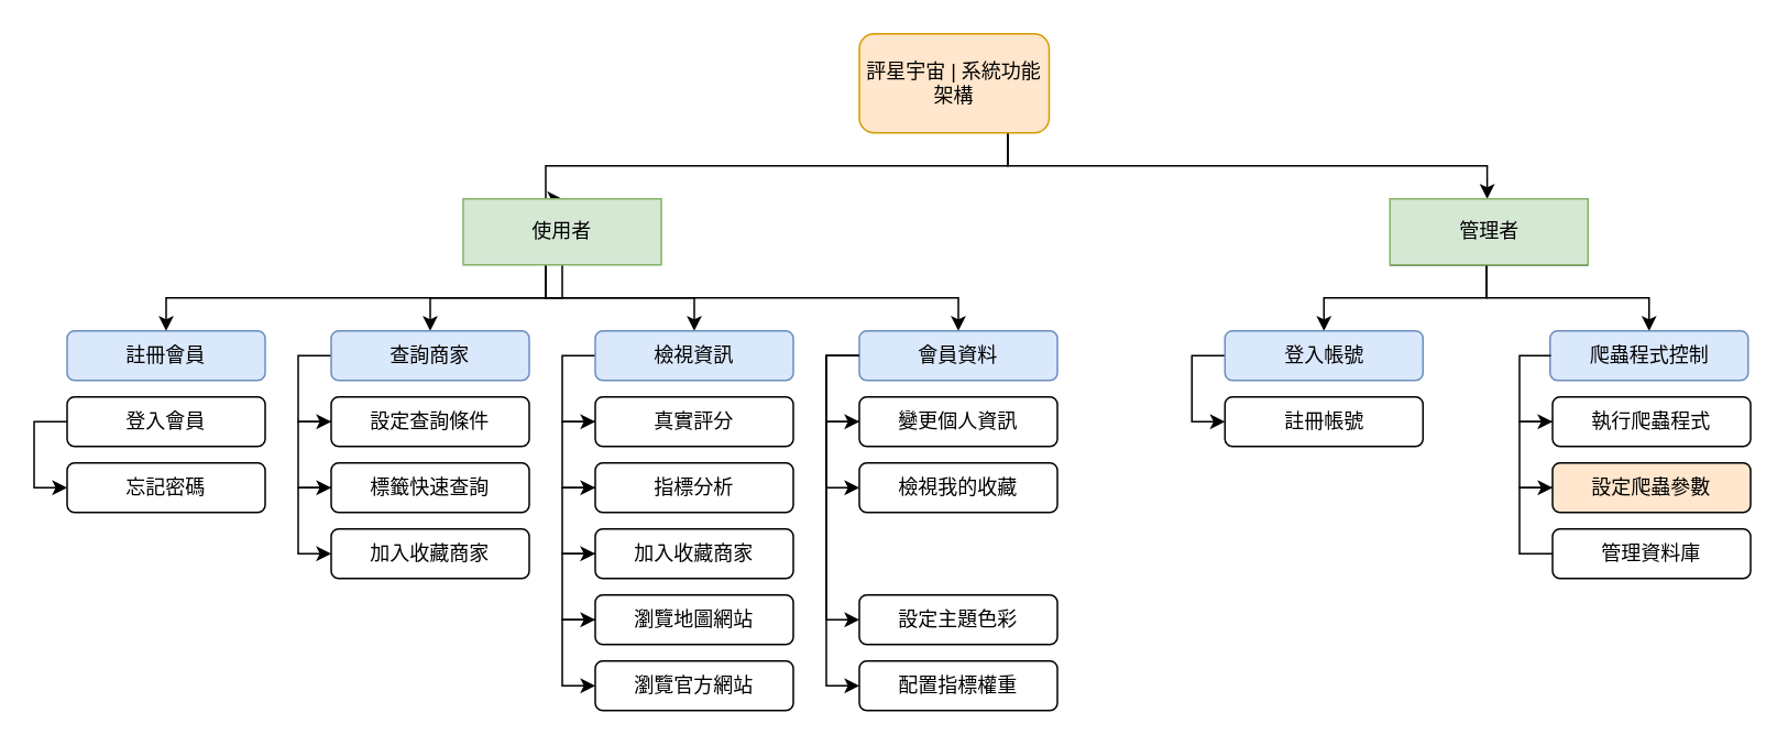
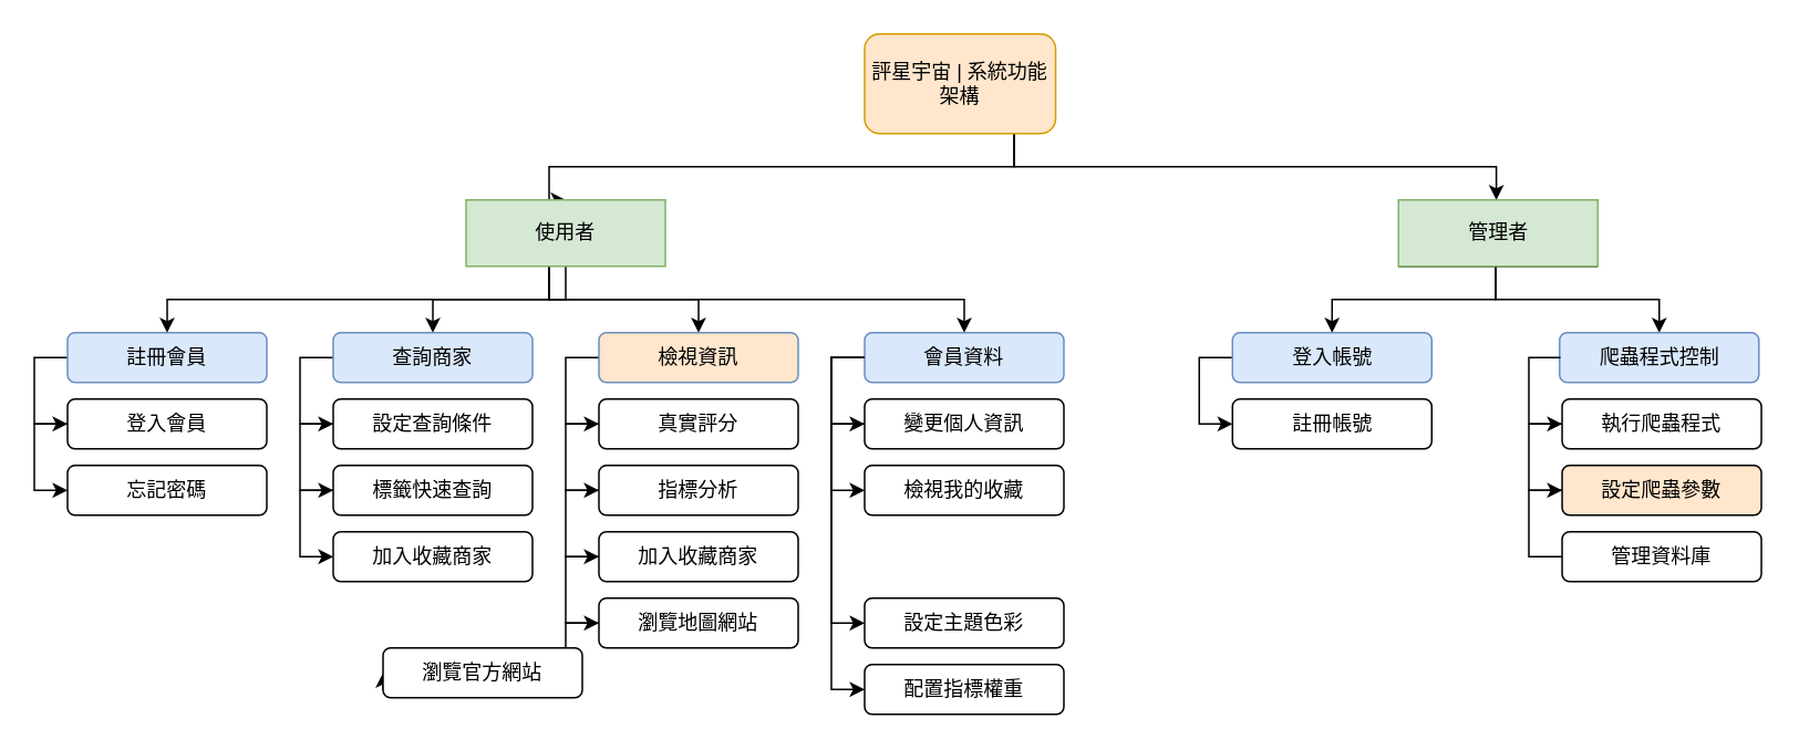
  <mxCell id="0" />
  <mxCell id="1" parent="0" />
  <mxCell id="2" style="edgeStyle=orthogonalEdgeStyle;rounded=0;orthogonalLoop=1;jettySize=auto;html=1;entryX=0.491;entryY=0;entryDx=0;entryDy=0;entryPerimeter=0;" edge="1" parent="1" source="4" target="16"><mxGeometry relative="1" as="geometry"><Array as="points"><mxPoint x="610" y="100" /><mxPoint x="900" y="100" /><mxPoint x="900" y="120" /></Array></mxGeometry></mxCell>
  <mxCell id="3" style="edgeStyle=orthogonalEdgeStyle;rounded=0;orthogonalLoop=1;jettySize=auto;html=1;entryX=0.5;entryY=0;entryDx=0;entryDy=0;" edge="1" parent="1" source="4" target="13"><mxGeometry relative="1" as="geometry"><Array as="points"><mxPoint x="610" y="100" /><mxPoint x="330" y="100" /></Array></mxGeometry></mxCell>
  <mxCell id="4" value="評星宇宙 | 系統功能架構" style="rounded=1;whiteSpace=wrap;html=1;fillColor=#ffe6cc;strokeColor=#d79b00;" vertex="1" parent="1"><mxGeometry x="520" y="20" width="115" height="60" as="geometry" /></mxCell>
+ <mxCell id="5" style="edgeStyle=orthogonalEdgeStyle;rounded=0;orthogonalLoop=1;jettySize=auto;html=1;entryX=0;entryY=0.5;entryDx=0;entryDy=0;" edge="1" parent="1" source="6" target="8"><mxGeometry relative="1" as="geometry"><Array as="points"><mxPoint x="20" y="215" /><mxPoint x="20" y="255" /></Array></mxGeometry></mxCell>
  <mxCell id="6" value="註冊會員" style="rounded=1;whiteSpace=wrap;html=1;fillColor=#dae8fc;strokeColor=#6c8ebf;" vertex="1" parent="1"><mxGeometry x="40" y="200" width="120" height="30" as="geometry" /></mxCell>
  <mxCell id="7" style="edgeStyle=orthogonalEdgeStyle;rounded=0;orthogonalLoop=1;jettySize=auto;html=1;entryX=0;entryY=0.5;entryDx=0;entryDy=0;" edge="1" parent="1" source="8" target="17"><mxGeometry relative="1" as="geometry"><Array as="points"><mxPoint x="20" y="255" /><mxPoint x="20" y="295" /></Array></mxGeometry></mxCell>
  <mxCell id="8" value="登入會員" style="rounded=1;whiteSpace=wrap;html=1;" vertex="1" parent="1"><mxGeometry x="40" y="240" width="120" height="30" as="geometry" /></mxCell>
  <mxCell id="9" style="edgeStyle=orthogonalEdgeStyle;rounded=0;orthogonalLoop=1;jettySize=auto;html=1;entryX=0.5;entryY=0;entryDx=0;entryDy=0;" edge="1" parent="1" source="13" target="6"><mxGeometry relative="1" as="geometry"><Array as="points"><mxPoint x="330" y="180" /><mxPoint x="100" y="180" /></Array></mxGeometry></mxCell>
  <mxCell id="10" style="edgeStyle=orthogonalEdgeStyle;rounded=0;orthogonalLoop=1;jettySize=auto;html=1;" edge="1" parent="1" source="13" target="19"><mxGeometry relative="1" as="geometry" /></mxCell>
  <mxCell id="11" style="edgeStyle=orthogonalEdgeStyle;rounded=0;orthogonalLoop=1;jettySize=auto;html=1;entryX=0.5;entryY=0;entryDx=0;entryDy=0;" edge="1" parent="1" source="13" target="27"><mxGeometry relative="1" as="geometry"><Array as="points"><mxPoint x="330" y="180" /><mxPoint x="420" y="180" /></Array></mxGeometry></mxCell>
  <mxCell id="12" style="edgeStyle=orthogonalEdgeStyle;rounded=0;orthogonalLoop=1;jettySize=auto;html=1;entryX=0.5;entryY=0;entryDx=0;entryDy=0;" edge="1" parent="1" source="13" target="37"><mxGeometry relative="1" as="geometry"><Array as="points"><mxPoint x="330" y="180" /><mxPoint x="580" y="180" /></Array></mxGeometry></mxCell>
  <mxCell id="13" value="使用者" style="rounded=0;whiteSpace=wrap;html=1;fillColor=#d5e8d4;strokeColor=#82b366;" vertex="1" parent="1"><mxGeometry x="280" y="120" width="120" height="40" as="geometry" /></mxCell>
  <mxCell id="14" style="edgeStyle=orthogonalEdgeStyle;rounded=0;orthogonalLoop=1;jettySize=auto;html=1;entryX=0.5;entryY=0;entryDx=0;entryDy=0;" edge="1" parent="1" target="25"><mxGeometry relative="1" as="geometry"><Array as="points"><mxPoint x="900" y="160" /><mxPoint x="900" y="180" /><mxPoint x="802" y="180" /></Array><mxPoint x="961.503" y="160" as="sourcePoint" /></mxGeometry></mxCell>
  <mxCell id="15" style="edgeStyle=orthogonalEdgeStyle;rounded=0;orthogonalLoop=1;jettySize=auto;html=1;entryX=0.5;entryY=0;entryDx=0;entryDy=0;" edge="1" parent="1" target="41"><mxGeometry relative="1" as="geometry"><Array as="points"><mxPoint x="900" y="160" /><mxPoint x="900" y="180" /><mxPoint x="998" y="180" /></Array><mxPoint x="841.503" y="160" as="sourcePoint" /></mxGeometry></mxCell>
  <mxCell id="16" value="管理者" style="rounded=0;whiteSpace=wrap;html=1;fillColor=#d5e8d4;strokeColor=#82b366;" vertex="1" parent="1"><mxGeometry x="841.5" y="120" width="120" height="40" as="geometry" /></mxCell>
  <mxCell id="17" value="忘記密碼" style="rounded=1;whiteSpace=wrap;html=1;" vertex="1" parent="1"><mxGeometry x="40" y="280" width="120" height="30" as="geometry" /></mxCell>
  <mxCell id="18" style="edgeStyle=orthogonalEdgeStyle;rounded=0;orthogonalLoop=1;jettySize=auto;html=1;entryX=0;entryY=0.5;entryDx=0;entryDy=0;" edge="1" parent="1" source="19" target="21"><mxGeometry relative="1" as="geometry"><Array as="points"><mxPoint x="180" y="215" /><mxPoint x="180" y="255" /></Array></mxGeometry></mxCell>
  <mxCell id="19" value="查詢商家" style="rounded=1;whiteSpace=wrap;html=1;fillColor=#dae8fc;strokeColor=#6c8ebf;" vertex="1" parent="1"><mxGeometry x="200" y="200" width="120" height="30" as="geometry" /></mxCell>
  <mxCell id="20" style="edgeStyle=orthogonalEdgeStyle;rounded=0;orthogonalLoop=1;jettySize=auto;html=1;entryX=0;entryY=0.5;entryDx=0;entryDy=0;" edge="1" parent="1" source="21" target="23"><mxGeometry relative="1" as="geometry"><Array as="points"><mxPoint x="180" y="255" /><mxPoint x="180" y="295" /></Array></mxGeometry></mxCell>
  <mxCell id="21" value="設定查詢條件" style="rounded=1;whiteSpace=wrap;html=1;" vertex="1" parent="1"><mxGeometry x="200" y="240" width="120" height="30" as="geometry" /></mxCell>
  <mxCell id="22" style="edgeStyle=orthogonalEdgeStyle;rounded=0;orthogonalLoop=1;jettySize=auto;html=1;entryX=0;entryY=0.5;entryDx=0;entryDy=0;" edge="1" parent="1" source="23" target="32"><mxGeometry relative="1" as="geometry"><Array as="points"><mxPoint x="180" y="295" /><mxPoint x="180" y="335" /></Array></mxGeometry></mxCell>
  <mxCell id="23" value="標籤快速查詢" style="rounded=1;whiteSpace=wrap;html=1;" vertex="1" parent="1"><mxGeometry x="200" y="280" width="120" height="30" as="geometry" /></mxCell>
  <mxCell id="24" style="edgeStyle=orthogonalEdgeStyle;rounded=0;orthogonalLoop=1;jettySize=auto;html=1;entryX=0;entryY=0.5;entryDx=0;entryDy=0;" edge="1" parent="1" source="25" target="42"><mxGeometry relative="1" as="geometry"><Array as="points"><mxPoint x="721.52" y="215" /><mxPoint x="721.52" y="255" /></Array></mxGeometry></mxCell>
  <mxCell id="25" value="登入帳號" style="rounded=1;whiteSpace=wrap;html=1;fillColor=#dae8fc;strokeColor=#6c8ebf;" vertex="1" parent="1"><mxGeometry x="741.52" y="200" width="120" height="30" as="geometry" /></mxCell>
  <mxCell id="26" style="edgeStyle=orthogonalEdgeStyle;rounded=0;orthogonalLoop=1;jettySize=auto;html=1;entryX=0;entryY=0.5;entryDx=0;entryDy=0;" edge="1" parent="1" source="27" target="29"><mxGeometry relative="1" as="geometry"><Array as="points"><mxPoint x="340" y="215" /><mxPoint x="340" y="255" /></Array></mxGeometry></mxCell>
- <mxCell id="27" value="檢視資訊" style="rounded=1;whiteSpace=wrap;html=1;fillColor=#dae8fc;strokeColor=#6c8ebf;" vertex="1" parent="1"><mxGeometry x="360" y="200" width="120" height="30" as="geometry" /></mxCell>
+ <mxCell id="27" value="檢視資訊" style="rounded=1;whiteSpace=wrap;html=1;fillColor=#ffe6cc;strokeColor=#6c8ebf;" vertex="1" parent="1"><mxGeometry x="360" y="200" width="120" height="30" as="geometry" /></mxCell>
  <mxCell id="28" style="edgeStyle=orthogonalEdgeStyle;rounded=0;orthogonalLoop=1;jettySize=auto;html=1;entryX=0;entryY=0.5;entryDx=0;entryDy=0;" edge="1" parent="1" source="29" target="31"><mxGeometry relative="1" as="geometry"><Array as="points"><mxPoint x="340" y="255" /><mxPoint x="340" y="295" /></Array></mxGeometry></mxCell>
  <mxCell id="29" value="真實評分" style="rounded=1;whiteSpace=wrap;html=1;" vertex="1" parent="1"><mxGeometry x="360" y="240" width="120" height="30" as="geometry" /></mxCell>
  <mxCell id="30" style="edgeStyle=orthogonalEdgeStyle;rounded=0;orthogonalLoop=1;jettySize=auto;html=1;entryX=0;entryY=0.5;entryDx=0;entryDy=0;" edge="1" parent="1" source="31" target="34"><mxGeometry relative="1" as="geometry"><Array as="points"><mxPoint x="340" y="295" /><mxPoint x="340" y="335" /></Array></mxGeometry></mxCell>
  <mxCell id="31" value="指標分析" style="rounded=1;whiteSpace=wrap;html=1;" vertex="1" parent="1"><mxGeometry x="360" y="280" width="120" height="30" as="geometry" /></mxCell>
  <mxCell id="32" value="加入收藏商家" style="rounded=1;whiteSpace=wrap;html=1;" vertex="1" parent="1"><mxGeometry x="200" y="320" width="120" height="30" as="geometry" /></mxCell>
  <mxCell id="33" style="edgeStyle=orthogonalEdgeStyle;rounded=0;orthogonalLoop=1;jettySize=auto;html=1;entryX=0;entryY=0.5;entryDx=0;entryDy=0;" edge="1" parent="1" source="34" target="48"><mxGeometry relative="1" as="geometry"><Array as="points"><mxPoint x="340" y="335" /><mxPoint x="340" y="375" /></Array></mxGeometry></mxCell>
  <mxCell id="34" value="加入收藏商家" style="rounded=1;whiteSpace=wrap;html=1;" vertex="1" parent="1"><mxGeometry x="360" y="320" width="120" height="30" as="geometry" /></mxCell>
  <mxCell id="35" style="edgeStyle=orthogonalEdgeStyle;rounded=0;orthogonalLoop=1;jettySize=auto;html=1;entryX=0;entryY=0.5;entryDx=0;entryDy=0;" edge="1" parent="1" source="37" target="39"><mxGeometry relative="1" as="geometry"><Array as="points"><mxPoint x="500" y="215" /><mxPoint x="500" y="255" /></Array></mxGeometry></mxCell>
  <mxCell id="36" style="edgeStyle=orthogonalEdgeStyle;rounded=0;orthogonalLoop=1;jettySize=auto;html=1;entryX=0;entryY=0.5;entryDx=0;entryDy=0;" edge="1" parent="1" source="37" target="50"><mxGeometry relative="1" as="geometry"><Array as="points"><mxPoint x="500" y="215" /><mxPoint x="500" y="375" /></Array></mxGeometry></mxCell>
  <mxCell id="37" value="會員資料" style="rounded=1;whiteSpace=wrap;html=1;fillColor=#dae8fc;strokeColor=#6c8ebf;" vertex="1" parent="1"><mxGeometry x="520" y="200" width="120" height="30" as="geometry" /></mxCell>
  <mxCell id="38" style="edgeStyle=orthogonalEdgeStyle;rounded=0;orthogonalLoop=1;jettySize=auto;html=1;entryX=0;entryY=0.5;entryDx=0;entryDy=0;" edge="1" parent="1" source="39" target="40"><mxGeometry relative="1" as="geometry"><Array as="points"><mxPoint x="500" y="255" /><mxPoint x="500" y="295" /></Array></mxGeometry></mxCell>
  <mxCell id="39" value="變更個人資訊" style="rounded=1;whiteSpace=wrap;html=1;" vertex="1" parent="1"><mxGeometry x="520" y="240" width="120" height="30" as="geometry" /></mxCell>
  <mxCell id="40" value="檢視我的收藏" style="rounded=1;whiteSpace=wrap;html=1;" vertex="1" parent="1"><mxGeometry x="520" y="280" width="120" height="30" as="geometry" /></mxCell>
  <mxCell id="41" value="爬蟲程式控制" style="rounded=1;whiteSpace=wrap;html=1;fillColor=#dae8fc;strokeColor=#6c8ebf;" vertex="1" parent="1"><mxGeometry x="938.52" y="200" width="120" height="30" as="geometry" /></mxCell>
  <mxCell id="42" value="註冊帳號" style="rounded=1;whiteSpace=wrap;html=1;" vertex="1" parent="1"><mxGeometry x="741.52" y="240" width="120" height="30" as="geometry" /></mxCell>
  <mxCell id="43" value="執行爬蟲程式" style="rounded=1;whiteSpace=wrap;html=1;" vertex="1" parent="1"><mxGeometry x="940.02" y="240" width="120" height="30" as="geometry" /></mxCell>
  <mxCell id="44" style="edgeStyle=orthogonalEdgeStyle;rounded=0;orthogonalLoop=1;jettySize=auto;html=1;entryX=0;entryY=0.5;entryDx=0;entryDy=0;endArrow=none;" edge="1" parent="1" source="45" target="46"><mxGeometry relative="1" as="geometry"><Array as="points"><mxPoint x="920.02" y="295" /><mxPoint x="920.02" y="335" /></Array></mxGeometry></mxCell>
  <mxCell id="45" value="設定爬蟲參數" style="rounded=1;whiteSpace=wrap;html=1;fillColor=#ffe6cc;" vertex="1" parent="1"><mxGeometry x="940.02" y="280" width="120" height="30" as="geometry" /></mxCell>
  <mxCell id="46" value="管理資料庫" style="rounded=1;whiteSpace=wrap;html=1;" vertex="1" parent="1"><mxGeometry x="940.02" y="320" width="120" height="30" as="geometry" /></mxCell>
  <mxCell id="47" style="edgeStyle=orthogonalEdgeStyle;rounded=0;orthogonalLoop=1;jettySize=auto;html=1;entryX=0;entryY=0.5;entryDx=0;entryDy=0;" edge="1" parent="1" source="48" target="49"><mxGeometry relative="1" as="geometry"><Array as="points"><mxPoint x="340" y="375" /><mxPoint x="340" y="415" /></Array></mxGeometry></mxCell>
  <mxCell id="48" value="瀏覽地圖網站" style="rounded=1;whiteSpace=wrap;html=1;" vertex="1" parent="1"><mxGeometry x="360" y="360" width="120" height="30" as="geometry" /></mxCell>
- <mxCell id="49" value="瀏覽官方網站" style="rounded=1;whiteSpace=wrap;html=1;" vertex="1" parent="1"><mxGeometry x="360" y="400" width="120" height="30" as="geometry" /></mxCell>
+ <mxCell id="49" value="瀏覽官方網站" style="rounded=1;whiteSpace=wrap;html=1;" vertex="1" parent="1"><mxGeometry x="230" y="390" width="120" height="30" as="geometry" /></mxCell>
  <mxCell id="50" value="設定主題色彩" style="rounded=1;whiteSpace=wrap;html=1;" vertex="1" parent="1"><mxGeometry x="520" y="360" width="120" height="30" as="geometry" /></mxCell>
  <mxCell id="51" value="配置指標權重" style="rounded=1;whiteSpace=wrap;html=1;" vertex="1" parent="1"><mxGeometry x="520" y="400" width="120" height="30" as="geometry" /></mxCell>
  <mxCell id="52" style="edgeStyle=orthogonalEdgeStyle;rounded=0;orthogonalLoop=1;jettySize=auto;html=1;entryX=0;entryY=0.5;entryDx=0;entryDy=0;" edge="1" parent="1" source="37" target="51"><mxGeometry relative="1" as="geometry"><Array as="points"><mxPoint x="500" y="215" /><mxPoint x="500" y="415" /></Array></mxGeometry></mxCell>
  <mxCell id="53" style="edgeStyle=orthogonalEdgeStyle;rounded=0;orthogonalLoop=1;jettySize=auto;html=1;entryX=0;entryY=0.5;entryDx=0;entryDy=0;" edge="1" parent="1"><mxGeometry relative="1" as="geometry"><Array as="points"><mxPoint x="920.04" y="255" /><mxPoint x="920.04" y="295" /></Array><mxPoint x="940.02" y="255" as="sourcePoint" /><mxPoint x="940.02" y="295" as="targetPoint" /></mxGeometry></mxCell>
  <mxCell id="54" style="edgeStyle=orthogonalEdgeStyle;rounded=0;orthogonalLoop=1;jettySize=auto;html=1;" edge="1" parent="1"><mxGeometry relative="1" as="geometry"><Array as="points"><mxPoint x="920" y="215" /><mxPoint x="920" y="255" /><mxPoint x="940" y="255" /></Array><mxPoint x="939.02" y="215" as="sourcePoint" /><mxPoint x="940" y="255" as="targetPoint" /></mxGeometry></mxCell>
